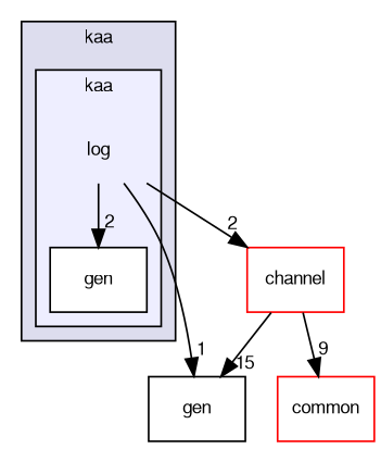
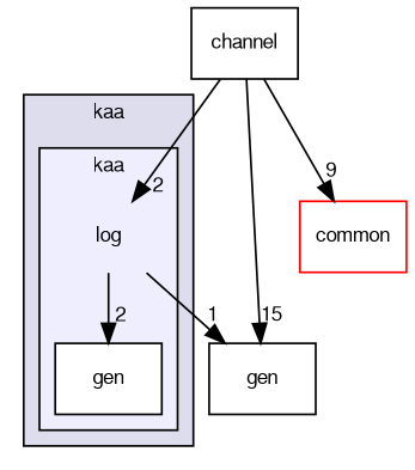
  digraph {
    compound=true
    node [fontname=FreeSans fontsize=10 shape=box]
    edge [headlabel=2 labeldistance=1.5 labelfontname=FreeSans labelfontsize=10]
    n1 [label=log shape=plaintext]
    n2 [color=black fillcolor=white label=gen style=filled]
    n3 [label=gen]
-   n4 [color=red label=channel]
+   n4 [color=black label=channel]
    n5 [color=red label=common]
    subgraph cluster_1 {
      bgcolor="#ddddee"
      fontname=FreeSans
      fontsize=10
      label=kaa
      pencolor=black
      subgraph cluster_2 {
        bgcolor="#eeeeff"
        fontname=FreeSans
        fontsize=10
        label=kaa
        pencolor=black
        n1
        n2
      }
    }
    n1 -> n2
    n1 -> n3 [headlabel=1]
-   n1 -> n4
+   n4 -> n1
    n4 -> n3 [headlabel=15]
    n4 -> n5 [headlabel=9]
  }
